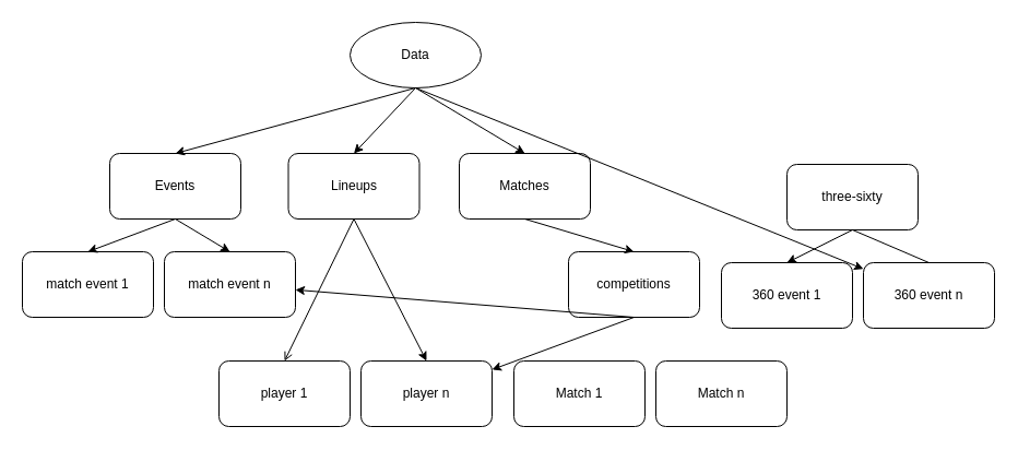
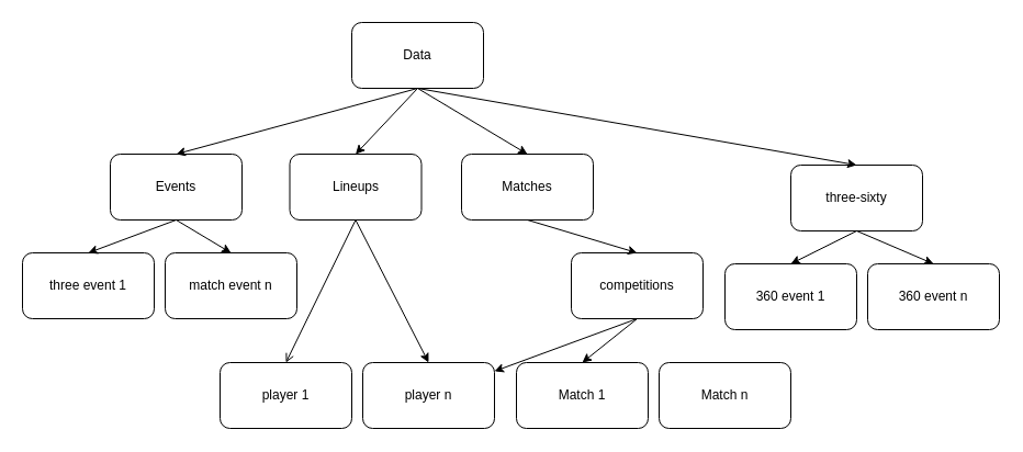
  <mxCell id="0" />
  <mxCell id="1" parent="0" />
- <mxCell id="2" value="Data" style="ellipse;whiteSpace=wrap;html=1;" vertex="1" parent="1"><mxGeometry x="320" y="20" width="120" height="60" as="geometry" /></mxCell>
+ <mxCell id="2" value="Data" style="rounded=1;whiteSpace=wrap;html=1;" vertex="1" parent="1"><mxGeometry x="320" y="20" width="120" height="60" as="geometry" /></mxCell>
  <mxCell id="3" value="Events" style="rounded=1;whiteSpace=wrap;html=1;" vertex="1" parent="1"><mxGeometry x="100" y="140" width="120" height="60" as="geometry" /></mxCell>
  <mxCell id="4" value="Lineups" style="rounded=1;whiteSpace=wrap;html=1;" vertex="1" parent="1"><mxGeometry x="263.5" y="140" width="120" height="60" as="geometry" /></mxCell>
  <mxCell id="5" value="Matches" style="rounded=1;whiteSpace=wrap;html=1;" vertex="1" parent="1"><mxGeometry x="420" y="140" width="120" height="60" as="geometry" /></mxCell>
  <mxCell id="6" value="three-sixty" style="rounded=1;whiteSpace=wrap;html=1;" vertex="1" parent="1"><mxGeometry x="720" y="150" width="120" height="60" as="geometry" /></mxCell>
  <mxCell id="7" value="competitions" style="rounded=1;whiteSpace=wrap;html=1;" vertex="1" parent="1"><mxGeometry x="520" y="230" width="120" height="60" as="geometry" /></mxCell>
  <mxCell id="8" value="Match 1" style="rounded=1;whiteSpace=wrap;html=1;" vertex="1" parent="1"><mxGeometry x="470" y="330" width="120" height="60" as="geometry" /></mxCell>
  <mxCell id="9" value="Match n" style="rounded=1;whiteSpace=wrap;html=1;" vertex="1" parent="1"><mxGeometry x="600" y="330" width="120" height="60" as="geometry" /></mxCell>
- <mxCell id="10" value="match event 1" style="rounded=1;whiteSpace=wrap;html=1;" vertex="1" parent="1"><mxGeometry x="20" y="230" width="120" height="60" as="geometry" /></mxCell>
+ <mxCell id="10" value="three event 1" style="rounded=1;whiteSpace=wrap;html=1;" vertex="1" parent="1"><mxGeometry x="20" y="230" width="120" height="60" as="geometry" /></mxCell>
  <mxCell id="11" value="match event n" style="rounded=1;whiteSpace=wrap;html=1;" vertex="1" parent="1"><mxGeometry x="150" y="230" width="120" height="60" as="geometry" /></mxCell>
  <mxCell id="12" value="player 1" style="rounded=1;whiteSpace=wrap;html=1;" vertex="1" parent="1"><mxGeometry x="200" y="330" width="120" height="60" as="geometry" /></mxCell>
  <mxCell id="13" value="player n" style="rounded=1;whiteSpace=wrap;html=1;" vertex="1" parent="1"><mxGeometry x="330" y="330" width="120" height="60" as="geometry" /></mxCell>
  <mxCell id="14" value="360 event 1" style="rounded=1;whiteSpace=wrap;html=1;" vertex="1" parent="1"><mxGeometry x="660" y="240" width="120" height="60" as="geometry" /></mxCell>
  <mxCell id="15" value="360 event n" style="rounded=1;whiteSpace=wrap;html=1;" vertex="1" parent="1"><mxGeometry x="790" y="240" width="120" height="60" as="geometry" /></mxCell>
- <mxCell id="16" value="" style="endArrow=classic;html=1;rounded=0;exitX=0.5;exitY=1;exitDx=0;exitDy=0;" edge="1" parent="1" source="2" target="15"><mxGeometry width="50" height="50" relative="1" as="geometry"><mxPoint x="490" y="210" as="sourcePoint" /><mxPoint x="540" y="160" as="targetPoint" /></mxGeometry></mxCell>
- <mxCell id="17" value="" style="endArrow=none;html=1;rounded=0;exitX=0.5;exitY=1;exitDx=0;exitDy=0;entryX=0.5;entryY=0;entryDx=0;entryDy=0;" edge="1" parent="1" source="6" target="15"><mxGeometry width="50" height="50" relative="1" as="geometry"><mxPoint x="390" y="90" as="sourcePoint" /><mxPoint x="790" y="160" as="targetPoint" /></mxGeometry></mxCell>
+ <mxCell id="16" value="" style="endArrow=classic;html=1;rounded=0;exitX=0.5;exitY=1;exitDx=0;exitDy=0;entryX=0.5;entryY=0;entryDx=0;entryDy=0;" edge="1" parent="1" source="2" target="6"><mxGeometry width="50" height="50" relative="1" as="geometry"><mxPoint x="490" y="210" as="sourcePoint" /><mxPoint x="540" y="160" as="targetPoint" /></mxGeometry></mxCell>
+ <mxCell id="17" value="" style="endArrow=classic;html=1;rounded=0;exitX=0.5;exitY=1;exitDx=0;exitDy=0;entryX=0.5;entryY=0;entryDx=0;entryDy=0;" edge="1" parent="1" source="6" target="15"><mxGeometry width="50" height="50" relative="1" as="geometry"><mxPoint x="390" y="90" as="sourcePoint" /><mxPoint x="790" y="160" as="targetPoint" /></mxGeometry></mxCell>
  <mxCell id="18" value="" style="endArrow=classic;html=1;rounded=0;exitX=0.5;exitY=1;exitDx=0;exitDy=0;entryX=0.5;entryY=0;entryDx=0;entryDy=0;" edge="1" parent="1" source="6" target="14"><mxGeometry width="50" height="50" relative="1" as="geometry"><mxPoint x="790" y="220" as="sourcePoint" /><mxPoint x="860" y="250" as="targetPoint" /></mxGeometry></mxCell>
  <mxCell id="19" value="" style="endArrow=classic;html=1;rounded=0;exitX=0.5;exitY=1;exitDx=0;exitDy=0;entryX=0.5;entryY=0;entryDx=0;entryDy=0;" edge="1" parent="1" source="2" target="5"><mxGeometry width="50" height="50" relative="1" as="geometry"><mxPoint x="790" y="220" as="sourcePoint" /><mxPoint x="730" y="250" as="targetPoint" /></mxGeometry></mxCell>
  <mxCell id="20" value="" style="endArrow=classic;html=1;rounded=0;exitX=0.5;exitY=1;exitDx=0;exitDy=0;entryX=0.5;entryY=0;entryDx=0;entryDy=0;" edge="1" parent="1" source="5" target="7"><mxGeometry width="50" height="50" relative="1" as="geometry"><mxPoint x="390" y="90" as="sourcePoint" /><mxPoint x="490" y="150" as="targetPoint" /></mxGeometry></mxCell>
- <mxCell id="21" value="" style="endArrow=classic;html=1;rounded=0;exitX=0.5;exitY=1;exitDx=0;exitDy=0;" edge="1" parent="1" source="7" target="11"><mxGeometry width="50" height="50" relative="1" as="geometry"><mxPoint x="490" y="210" as="sourcePoint" /><mxPoint x="590" y="240" as="targetPoint" /></mxGeometry></mxCell>
+ <mxCell id="21" value="" style="endArrow=classic;html=1;rounded=0;exitX=0.5;exitY=1;exitDx=0;exitDy=0;entryX=0.5;entryY=0;entryDx=0;entryDy=0;" edge="1" parent="1" source="7" target="8"><mxGeometry width="50" height="50" relative="1" as="geometry"><mxPoint x="490" y="210" as="sourcePoint" /><mxPoint x="590" y="240" as="targetPoint" /></mxGeometry></mxCell>
  <mxCell id="22" value="" style="endArrow=classic;html=1;rounded=0;exitX=0.5;exitY=1;exitDx=0;exitDy=0;" edge="1" parent="1" source="7" target="13"><mxGeometry width="50" height="50" relative="1" as="geometry"><mxPoint x="590" y="300" as="sourcePoint" /><mxPoint x="540" y="340" as="targetPoint" /></mxGeometry></mxCell>
  <mxCell id="23" value="" style="endArrow=classic;html=1;rounded=0;exitX=0.5;exitY=1;exitDx=0;exitDy=0;entryX=0.5;entryY=0;entryDx=0;entryDy=0;" edge="1" parent="1" source="2" target="4"><mxGeometry width="50" height="50" relative="1" as="geometry"><mxPoint x="590" y="300" as="sourcePoint" /><mxPoint x="540" y="340" as="targetPoint" /></mxGeometry></mxCell>
  <mxCell id="24" value="" style="endArrow=open;html=1;rounded=0;exitX=0.5;exitY=1;exitDx=0;exitDy=0;entryX=0.5;entryY=0;entryDx=0;entryDy=0;" edge="1" parent="1" source="4" target="12"><mxGeometry width="50" height="50" relative="1" as="geometry"><mxPoint x="390" y="90" as="sourcePoint" /><mxPoint x="334" y="150" as="targetPoint" /></mxGeometry></mxCell>
  <mxCell id="25" value="" style="endArrow=classic;html=1;rounded=0;exitX=0.5;exitY=1;exitDx=0;exitDy=0;entryX=0.5;entryY=0;entryDx=0;entryDy=0;" edge="1" parent="1" source="4" target="13"><mxGeometry width="50" height="50" relative="1" as="geometry"><mxPoint x="334" y="210" as="sourcePoint" /><mxPoint x="270" y="340" as="targetPoint" /></mxGeometry></mxCell>
  <mxCell id="26" value="" style="endArrow=classic;html=1;rounded=0;exitX=0.5;exitY=1;exitDx=0;exitDy=0;entryX=0.5;entryY=0;entryDx=0;entryDy=0;" edge="1" parent="1" source="2" target="3"><mxGeometry width="50" height="50" relative="1" as="geometry"><mxPoint x="334" y="210" as="sourcePoint" /><mxPoint x="400" y="340" as="targetPoint" /></mxGeometry></mxCell>
  <mxCell id="27" value="" style="endArrow=classic;html=1;rounded=0;exitX=0.5;exitY=1;exitDx=0;exitDy=0;entryX=0.5;entryY=0;entryDx=0;entryDy=0;" edge="1" parent="1" source="3" target="10"><mxGeometry width="50" height="50" relative="1" as="geometry"><mxPoint x="390" y="90" as="sourcePoint" /><mxPoint x="170" y="150" as="targetPoint" /></mxGeometry></mxCell>
  <mxCell id="28" value="" style="endArrow=classic;html=1;rounded=0;exitX=0.5;exitY=1;exitDx=0;exitDy=0;entryX=0.5;entryY=0;entryDx=0;entryDy=0;" edge="1" parent="1" source="3" target="11"><mxGeometry width="50" height="50" relative="1" as="geometry"><mxPoint x="170" y="210" as="sourcePoint" /><mxPoint x="90" y="240" as="targetPoint" /></mxGeometry></mxCell>
